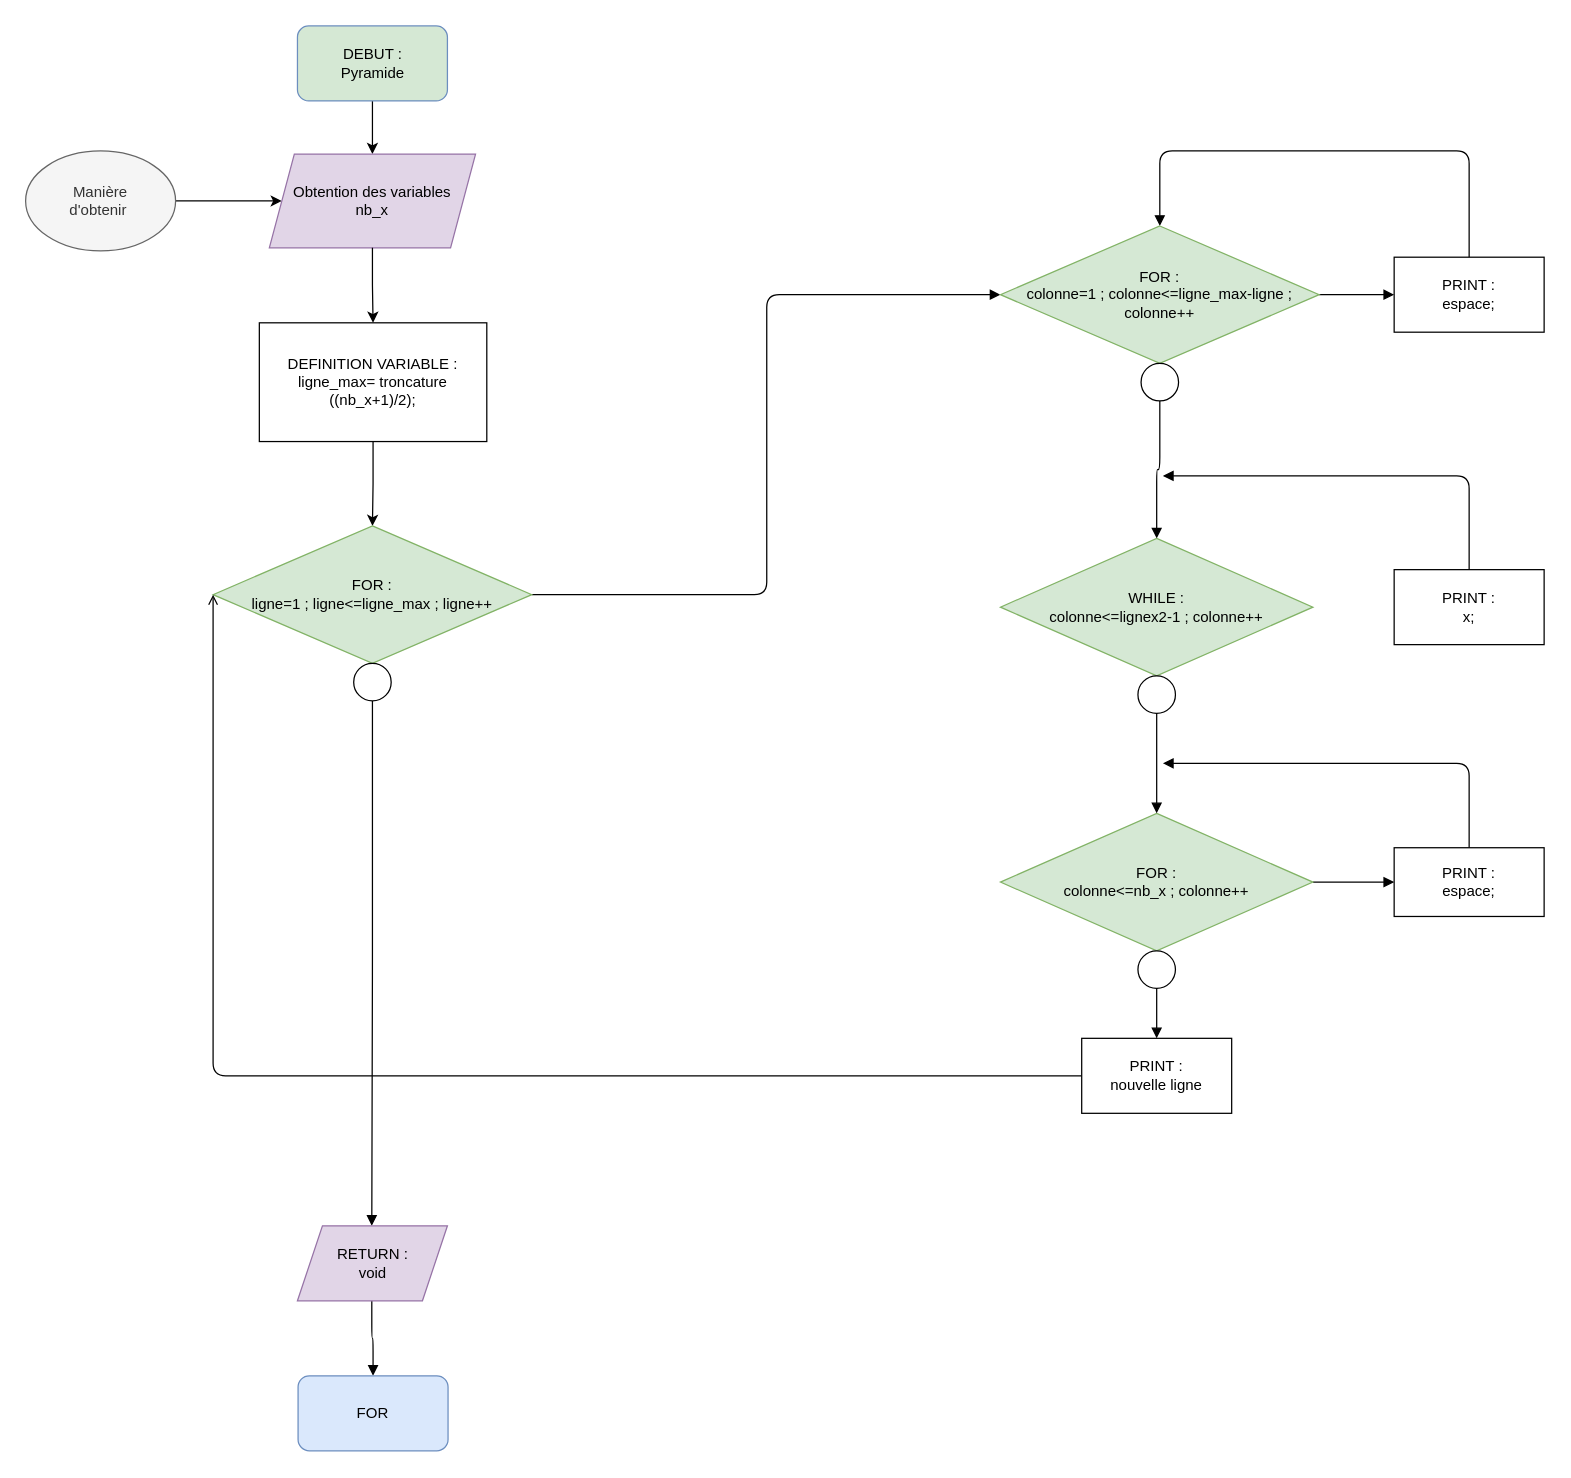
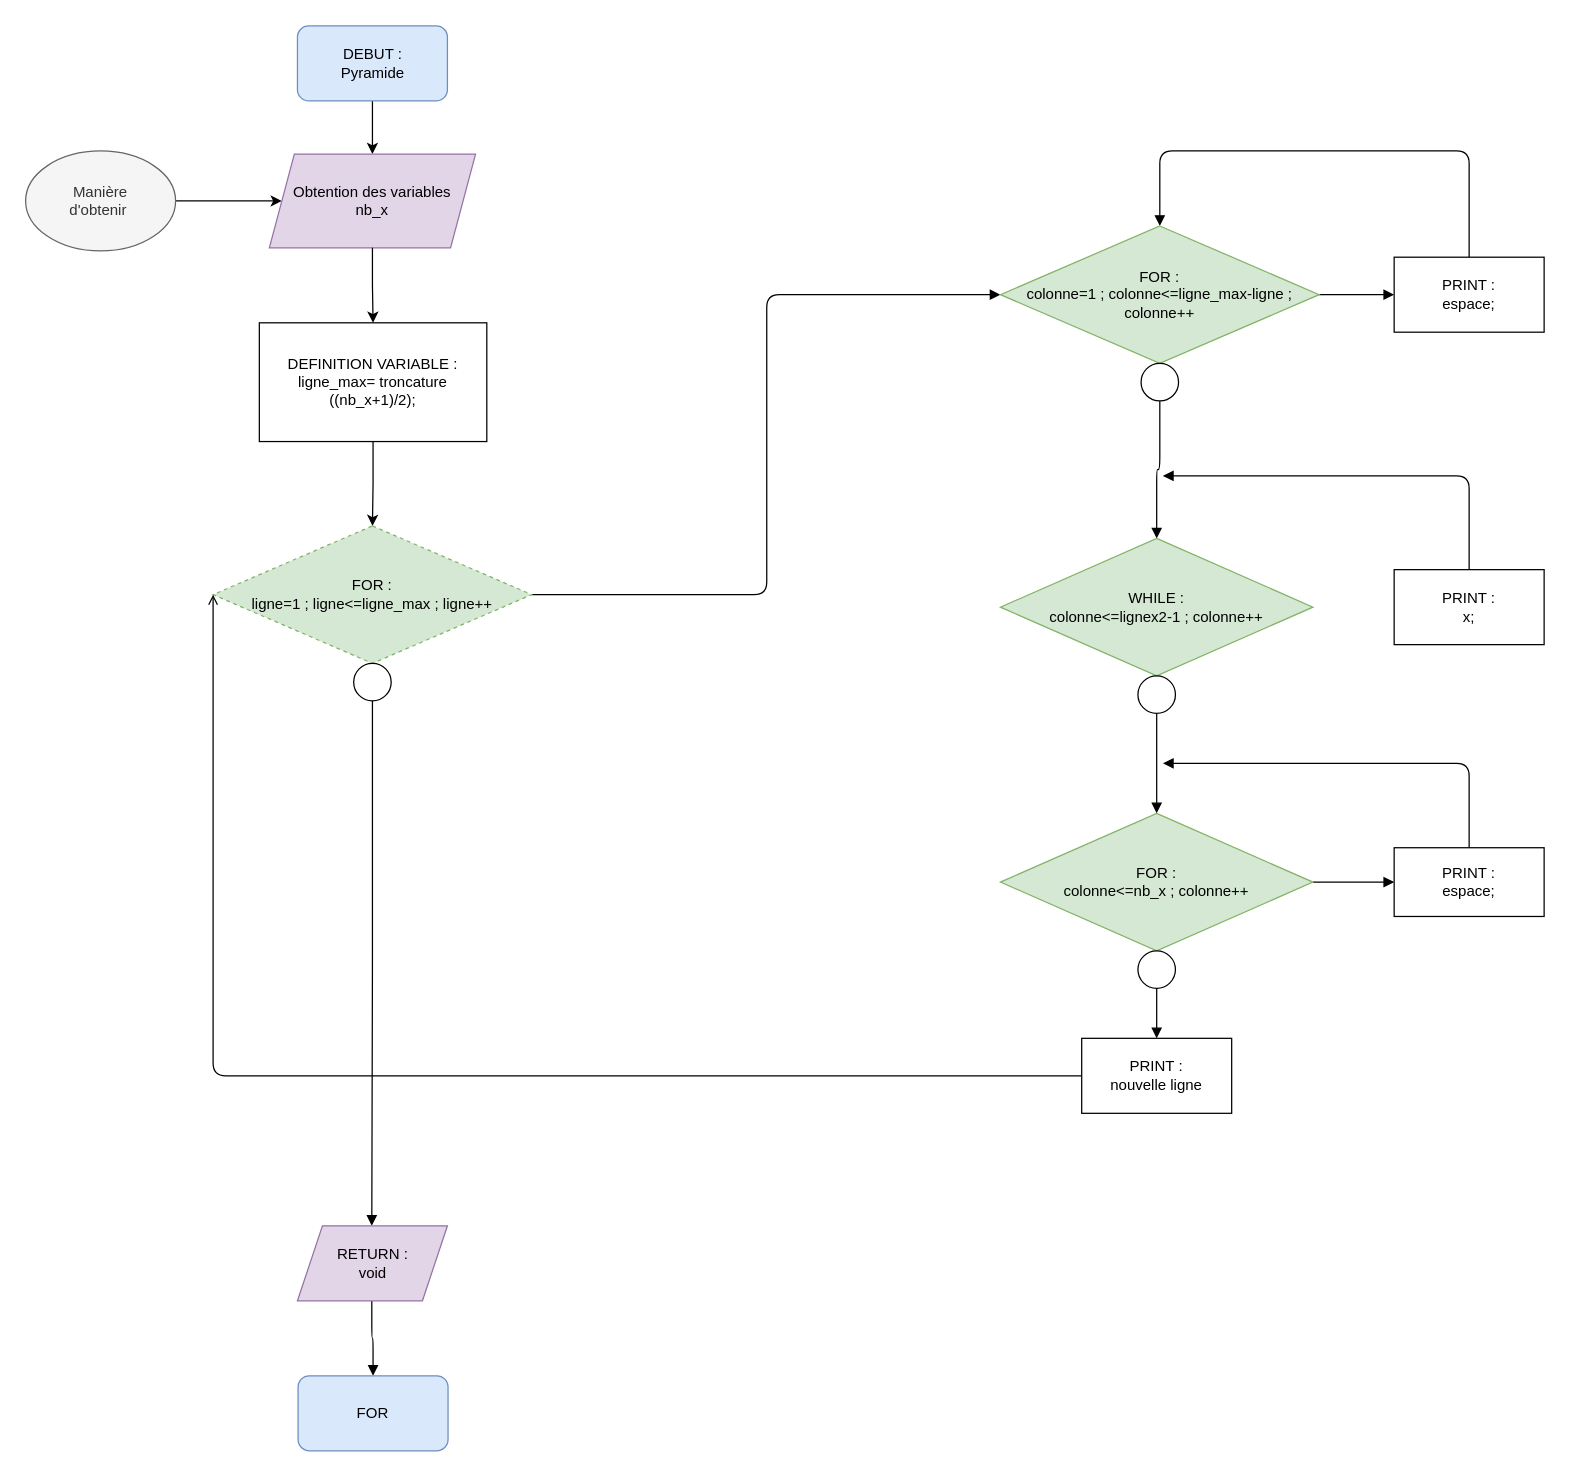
  <mxCell id="0" />
  <mxCell id="1" parent="0" />
  <mxCell id="2" style="edgeStyle=orthogonalEdgeStyle;rounded=0;orthogonalLoop=1;jettySize=auto;html=1;entryX=0.5;entryY=0;entryDx=0;entryDy=0;" parent="1" source="3" target="7" edge="1"><mxGeometry relative="1" as="geometry"><mxPoint x="300" y="130" as="targetPoint" /></mxGeometry></mxCell>
- <mxCell id="3" value="DEBUT :&lt;br&gt;Pyramide" style="rounded=1;whiteSpace=wrap;html=1;fillColor=#d5e8d4;strokeColor=#6c8ebf;" parent="1" vertex="1"><mxGeometry x="237.5" y="20" width="120" height="60" as="geometry" /></mxCell>
+ <mxCell id="3" value="DEBUT :&lt;br&gt;Pyramide" style="rounded=1;whiteSpace=wrap;html=1;fillColor=#dae8fc;strokeColor=#6c8ebf;" parent="1" vertex="1"><mxGeometry x="237.5" y="20" width="120" height="60" as="geometry" /></mxCell>
  <mxCell id="4" style="edgeStyle=orthogonalEdgeStyle;rounded=0;orthogonalLoop=1;jettySize=auto;html=1;exitX=1;exitY=0.5;exitDx=0;exitDy=0;entryX=0;entryY=0.5;entryDx=0;entryDy=0;" parent="1" source="5" target="7" edge="1"><mxGeometry relative="1" as="geometry"><mxPoint x="240" y="160" as="targetPoint" /></mxGeometry></mxCell>
  <mxCell id="5" value="Manière &lt;br&gt;d'obtenir&amp;nbsp;" style="ellipse;whiteSpace=wrap;html=1;fillColor=#f5f5f5;strokeColor=#666666;fontColor=#333333;" parent="1" vertex="1"><mxGeometry x="20" y="120" width="120" height="80" as="geometry" /></mxCell>
  <mxCell id="6" style="edgeStyle=orthogonalEdgeStyle;rounded=0;orthogonalLoop=1;jettySize=auto;html=1;entryX=0.5;entryY=0;entryDx=0;entryDy=0;" parent="1" source="34" target="9" edge="1"><mxGeometry relative="1" as="geometry" /></mxCell>
  <mxCell id="7" value="&lt;span style=&quot;color: rgb(0 , 0 , 0) ; font-family: &amp;#34;helvetica&amp;#34; ; font-size: 12px ; font-style: normal ; font-weight: 400 ; letter-spacing: normal ; text-align: center ; text-indent: 0px ; text-transform: none ; word-spacing: 0px ; display: inline ; float: none&quot;&gt;Obtention des variables&lt;br&gt;nb_x&lt;br&gt;&lt;/span&gt;" style="shape=parallelogram;perimeter=parallelogramPerimeter;whiteSpace=wrap;html=1;fixedSize=1;fillColor=#e1d5e7;strokeColor=#9673a6;" parent="1" vertex="1"><mxGeometry x="215" y="122.5" width="165" height="75" as="geometry" /></mxCell>
  <mxCell id="8" style="edgeStyle=elbowEdgeStyle;rounded=1;orthogonalLoop=1;jettySize=auto;html=1;exitX=1;exitY=0.5;exitDx=0;exitDy=0;entryX=0;entryY=0.5;entryDx=0;entryDy=0;endArrow=block;endFill=1;strokeColor=#000000;" parent="1" source="9" target="13" edge="1"><mxGeometry relative="1" as="geometry" /></mxCell>
- <mxCell id="9" value="FOR :&lt;br&gt;ligne=1 ; ligne&amp;lt;=ligne_max ; ligne++" style="rhombus;whiteSpace=wrap;html=1;fillColor=#d5e8d4;strokeColor=#82b366;" parent="1" vertex="1"><mxGeometry x="170" y="420" width="255" height="110" as="geometry" /></mxCell>
+ <mxCell id="9" value="FOR :&lt;br&gt;ligne=1 ; ligne&amp;lt;=ligne_max ; ligne++" style="rhombus;whiteSpace=wrap;html=1;fillColor=#d5e8d4;strokeColor=#82b366;dashed=1;" parent="1" vertex="1"><mxGeometry x="170" y="420" width="255" height="110" as="geometry" /></mxCell>
  <mxCell id="10" style="edgeStyle=elbowEdgeStyle;rounded=1;orthogonalLoop=1;jettySize=auto;elbow=vertical;html=1;entryX=0.5;entryY=0;entryDx=0;entryDy=0;endArrow=block;endFill=1;strokeColor=#000000;" parent="1" source="11" target="13" edge="1"><mxGeometry relative="1" as="geometry"><Array as="points"><mxPoint x="1040" y="120" /></Array></mxGeometry></mxCell>
  <mxCell id="11" value="PRINT :&lt;br&gt;espace;" style="rounded=0;whiteSpace=wrap;html=1;" parent="1" vertex="1"><mxGeometry x="1115" y="205" width="120" height="60" as="geometry" /></mxCell>
  <mxCell id="12" style="edgeStyle=elbowEdgeStyle;rounded=1;orthogonalLoop=1;jettySize=auto;html=1;exitX=1;exitY=0.5;exitDx=0;exitDy=0;entryX=0;entryY=0.5;entryDx=0;entryDy=0;endArrow=block;endFill=1;strokeColor=#000000;" parent="1" source="13" target="11" edge="1"><mxGeometry relative="1" as="geometry" /></mxCell>
  <mxCell id="13" value="FOR :&lt;br&gt;colonne=1 ; colonne&amp;lt;=ligne_max-ligne ; colonne++" style="rhombus;whiteSpace=wrap;html=1;fillColor=#d5e8d4;strokeColor=#82b366;" parent="1" vertex="1"><mxGeometry x="800" y="180" width="255" height="110" as="geometry" /></mxCell>
  <mxCell id="14" style="edgeStyle=elbowEdgeStyle;rounded=1;orthogonalLoop=1;jettySize=auto;elbow=vertical;html=1;endArrow=block;endFill=1;strokeColor=#000000;" parent="1" source="15" edge="1"><mxGeometry relative="1" as="geometry"><mxPoint x="296.99" y="980" as="targetPoint" /></mxGeometry></mxCell>
  <mxCell id="15" value="" style="ellipse;whiteSpace=wrap;html=1;aspect=fixed;rounded=0;" parent="1" vertex="1"><mxGeometry x="282.5" y="530" width="30" height="30" as="geometry" /></mxCell>
  <mxCell id="16" style="edgeStyle=elbowEdgeStyle;rounded=1;orthogonalLoop=1;jettySize=auto;elbow=vertical;html=1;endArrow=block;endFill=1;strokeColor=#000000;entryX=0.5;entryY=0;entryDx=0;entryDy=0;" parent="1" source="17" target="20" edge="1"><mxGeometry relative="1" as="geometry"><mxPoint x="927.5" y="360" as="targetPoint" /></mxGeometry></mxCell>
  <mxCell id="17" value="" style="ellipse;whiteSpace=wrap;html=1;aspect=fixed;rounded=0;" parent="1" vertex="1"><mxGeometry x="912.5" y="290" width="30" height="30" as="geometry" /></mxCell>
  <mxCell id="18" style="edgeStyle=elbowEdgeStyle;rounded=1;orthogonalLoop=1;jettySize=auto;elbow=vertical;html=1;exitX=0.5;exitY=1;exitDx=0;exitDy=0;endArrow=block;endFill=1;strokeColor=#000000;" parent="1" target="19" edge="1"><mxGeometry relative="1" as="geometry"><mxPoint x="296.99" y="1040" as="sourcePoint" /></mxGeometry></mxCell>
  <mxCell id="19" value="FOR" style="rounded=1;whiteSpace=wrap;html=1;fillColor=#dae8fc;strokeColor=#6c8ebf;" parent="1" vertex="1"><mxGeometry x="238" y="1100" width="120" height="60" as="geometry" /></mxCell>
  <mxCell id="20" value="WHILE :&lt;br&gt;colonne&amp;lt;=lignex2-1 ; colonne++" style="rhombus;whiteSpace=wrap;html=1;fillColor=#d5e8d4;strokeColor=#82b366;" parent="1" vertex="1"><mxGeometry x="800" y="430" width="250" height="110" as="geometry" /></mxCell>
  <mxCell id="21" style="edgeStyle=elbowEdgeStyle;rounded=1;orthogonalLoop=1;jettySize=auto;elbow=vertical;html=1;endArrow=block;endFill=1;strokeColor=#000000;" parent="1" source="22" edge="1"><mxGeometry relative="1" as="geometry"><mxPoint x="930" y="380" as="targetPoint" /><Array as="points"><mxPoint x="1050" y="380" /></Array></mxGeometry></mxCell>
  <mxCell id="22" value="PRINT :&lt;br&gt;x;" style="rounded=0;whiteSpace=wrap;html=1;" parent="1" vertex="1"><mxGeometry x="1115" y="455" width="120" height="60" as="geometry" /></mxCell>
  <mxCell id="23" style="edgeStyle=elbowEdgeStyle;rounded=1;orthogonalLoop=1;jettySize=auto;elbow=vertical;html=1;entryX=0;entryY=0.5;entryDx=0;entryDy=0;endArrow=block;endFill=1;strokeColor=#000000;" parent="1" source="24" target="26" edge="1"><mxGeometry relative="1" as="geometry" /></mxCell>
  <mxCell id="24" value="FOR :&lt;br&gt;colonne&amp;lt;=nb_x ; colonne++" style="rhombus;whiteSpace=wrap;html=1;fillColor=#d5e8d4;strokeColor=#82b366;" parent="1" vertex="1"><mxGeometry x="800" width="250" height="110" as="geometry" y="650" /></mxCell>
  <mxCell id="25" style="edgeStyle=elbowEdgeStyle;rounded=1;orthogonalLoop=1;jettySize=auto;elbow=vertical;html=1;endArrow=block;endFill=1;strokeColor=#000000;" parent="1" source="26" edge="1"><mxGeometry relative="1" as="geometry"><mxPoint x="930" y="610" as="targetPoint" /><Array as="points"><mxPoint x="1110" y="610" /></Array></mxGeometry></mxCell>
  <mxCell id="26" value="PRINT :&lt;br&gt;espace;" style="rounded=0;whiteSpace=wrap;html=1;" parent="1" vertex="1"><mxGeometry x="1115" y="677.5" width="120" height="55" as="geometry" /></mxCell>
  <mxCell id="27" style="edgeStyle=elbowEdgeStyle;rounded=1;orthogonalLoop=1;jettySize=auto;elbow=vertical;html=1;endArrow=block;endFill=1;strokeColor=#000000;entryX=0.5;entryY=0;entryDx=0;entryDy=0;" parent="1" source="28" target="24" edge="1"><mxGeometry relative="1" as="geometry"><mxPoint x="925" y="610" as="targetPoint" /></mxGeometry></mxCell>
  <mxCell id="28" value="" style="ellipse;whiteSpace=wrap;html=1;aspect=fixed;rounded=0;" parent="1" vertex="1"><mxGeometry x="910" y="540" width="30" height="30" as="geometry" /></mxCell>
  <mxCell id="29" style="edgeStyle=elbowEdgeStyle;rounded=1;orthogonalLoop=1;jettySize=auto;elbow=vertical;html=1;endArrow=block;endFill=1;strokeColor=#000000;" parent="1" source="30" target="32" edge="1"><mxGeometry relative="1" as="geometry" /></mxCell>
  <mxCell id="30" value="" style="ellipse;whiteSpace=wrap;html=1;aspect=fixed;rounded=0;" parent="1" vertex="1"><mxGeometry x="910" y="760" width="30" height="30" as="geometry" /></mxCell>
  <mxCell id="31" style="edgeStyle=elbowEdgeStyle;rounded=1;orthogonalLoop=1;jettySize=auto;elbow=vertical;html=1;exitX=0;exitY=0.5;exitDx=0;exitDy=0;entryX=0;entryY=0.5;entryDx=0;entryDy=0;endArrow=open;endFill=1;strokeColor=#000000;" parent="1" source="32" target="9" edge="1"><mxGeometry relative="1" as="geometry"><Array as="points"><mxPoint x="500" y="860" /></Array></mxGeometry></mxCell>
  <mxCell id="32" value="PRINT :&lt;br&gt;nouvelle ligne" style="rounded=0;whiteSpace=wrap;html=1;" parent="1" vertex="1"><mxGeometry x="865" y="830" width="120" height="60" as="geometry" /></mxCell>
  <mxCell id="33" value="RETURN :&lt;br&gt;void" style="shape=parallelogram;perimeter=parallelogramPerimeter;whiteSpace=wrap;html=1;fixedSize=1;rounded=0;fillColor=#e1d5e7;strokeColor=#9673a6;" parent="1" vertex="1"><mxGeometry x="237.5" y="980" width="120" height="60" as="geometry" /></mxCell>
  <mxCell id="34" value="DEFINITION VARIABLE : &lt;br&gt;ligne_max= troncature ((nb_x+1)/2);" style="rounded=0;whiteSpace=wrap;html=1;" vertex="1" parent="1"><mxGeometry x="207" y="257.5" width="182" height="95" as="geometry" /></mxCell>
  <mxCell id="35" style="edgeStyle=orthogonalEdgeStyle;rounded=0;orthogonalLoop=1;jettySize=auto;html=1;entryX=0.5;entryY=0;entryDx=0;entryDy=0;" edge="1" parent="1" source="7" target="34"><mxGeometry relative="1" as="geometry"><mxPoint x="297.5" y="197.5" as="sourcePoint" /><mxPoint x="297.5" y="420" as="targetPoint" /></mxGeometry></mxCell>
